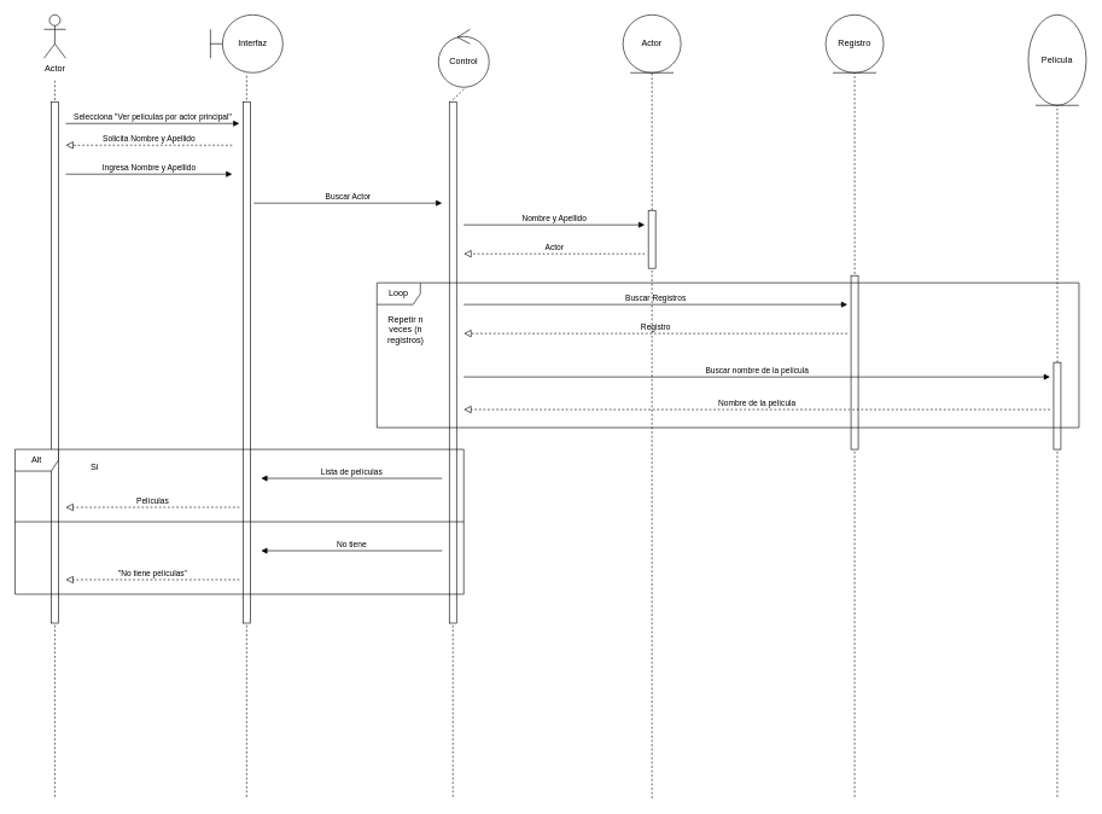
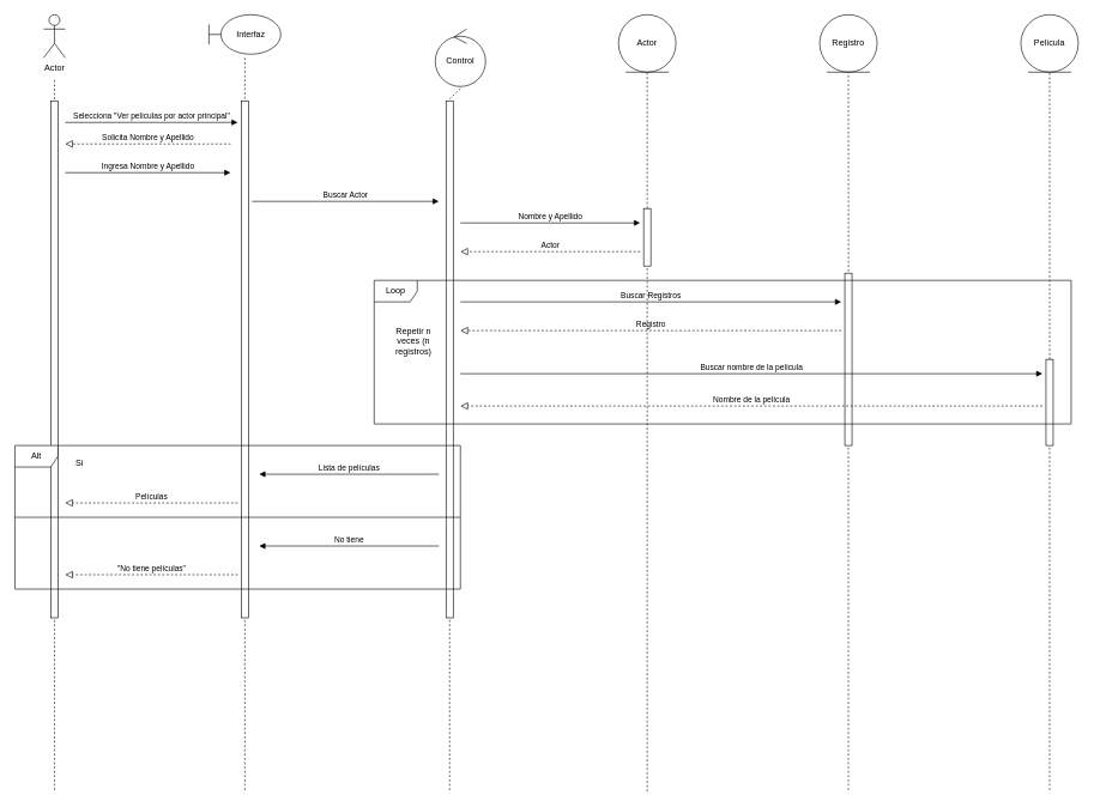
  <mxCell id="0" />
  <mxCell id="1" parent="0" />
  <mxCell id="2" value="Actor" style="shape=umlActor;verticalLabelPosition=bottom;verticalAlign=top;html=1;" parent="1" vertex="1"><mxGeometry x="60" y="20" width="30" height="60" as="geometry" /></mxCell>
- <mxCell id="3" value="Interfaz" style="shape=umlBoundary;whiteSpace=wrap;html=1;" parent="1" vertex="1"><mxGeometry x="290" y="20" width="100" height="80" as="geometry" /></mxCell>
+ <mxCell id="3" value="Interfaz" style="shape=umlBoundary;whiteSpace=wrap;html=1;" parent="1" vertex="1"><mxGeometry x="290" y="20" width="100" height="55" as="geometry" /></mxCell>
  <mxCell id="4" value="Control" style="ellipse;shape=umlControl;whiteSpace=wrap;html=1;" parent="1" vertex="1"><mxGeometry x="605" y="40" width="70" height="80" as="geometry" /></mxCell>
  <mxCell id="5" value="Actor" style="ellipse;shape=umlEntity;whiteSpace=wrap;html=1;" parent="1" vertex="1"><mxGeometry x="860" y="20" width="80" height="80" as="geometry" /></mxCell>
  <mxCell id="6" value="Registro" style="ellipse;shape=umlEntity;whiteSpace=wrap;html=1;" parent="1" vertex="1"><mxGeometry x="1140" y="20" width="80" height="80" as="geometry" /></mxCell>
- <mxCell id="7" value="Película" style="ellipse;shape=umlEntity;whiteSpace=wrap;html=1;" parent="1" vertex="1"><mxGeometry x="1420" y="20" width="80" height="125" as="geometry" /></mxCell>
+ <mxCell id="7" value="Película" style="ellipse;shape=umlEntity;whiteSpace=wrap;html=1;" parent="1" vertex="1"><mxGeometry x="1420" y="20" width="80" height="80" as="geometry" /></mxCell>
  <mxCell id="8" value="" style="html=1;points=[];perimeter=orthogonalPerimeter;" parent="1" vertex="1"><mxGeometry x="70" y="140" width="10" height="720" as="geometry" /></mxCell>
  <mxCell id="9" value="" style="html=1;points=[];perimeter=orthogonalPerimeter;" parent="1" vertex="1"><mxGeometry x="335" y="140" width="10" height="720" as="geometry" /></mxCell>
  <mxCell id="10" value="" style="html=1;points=[];perimeter=orthogonalPerimeter;" parent="1" vertex="1"><mxGeometry x="620" y="140" width="10" height="720" as="geometry" /></mxCell>
  <mxCell id="11" value="Selecciona &quot;Ver películas por actor principal&quot;" style="html=1;verticalAlign=bottom;endArrow=block;rounded=0;" parent="1" edge="1"><mxGeometry width="80" relative="1" as="geometry"><mxPoint x="90" y="170" as="sourcePoint" /><mxPoint x="330" y="170" as="targetPoint" /></mxGeometry></mxCell>
  <mxCell id="12" value="Ingresa Nombre y Apellido" style="html=1;verticalAlign=bottom;endArrow=block;rounded=0;" parent="1" edge="1"><mxGeometry width="80" relative="1" as="geometry"><mxPoint x="90" y="240" as="sourcePoint" /><mxPoint x="320" y="240" as="targetPoint" /></mxGeometry></mxCell>
  <mxCell id="13" value="Solicita Nombre y Apellido" style="html=1;verticalAlign=bottom;endArrow=block;dashed=1;endSize=8;rounded=0;endFill=0;" parent="1" edge="1"><mxGeometry relative="1" as="geometry"><mxPoint x="320" y="200" as="sourcePoint" /><mxPoint x="90" y="200" as="targetPoint" /></mxGeometry></mxCell>
  <mxCell id="14" value="Buscar Actor" style="html=1;verticalAlign=bottom;endArrow=block;rounded=0;" parent="1" edge="1"><mxGeometry width="80" relative="1" as="geometry"><mxPoint x="350" y="280" as="sourcePoint" /><mxPoint x="610" y="280" as="targetPoint" /></mxGeometry></mxCell>
  <mxCell id="15" value="" style="html=1;points=[];perimeter=orthogonalPerimeter;" parent="1" vertex="1"><mxGeometry x="895" y="290" width="10" height="80" as="geometry" /></mxCell>
  <mxCell id="16" value="Nombre y Apellido" style="html=1;verticalAlign=bottom;endArrow=block;rounded=0;" parent="1" edge="1"><mxGeometry width="80" relative="1" as="geometry"><mxPoint x="640" y="310" as="sourcePoint" /><mxPoint x="890" y="310" as="targetPoint" /></mxGeometry></mxCell>
  <mxCell id="17" value="Actor" style="html=1;verticalAlign=bottom;endArrow=block;dashed=1;endSize=8;rounded=0;endFill=0;" parent="1" edge="1"><mxGeometry relative="1" as="geometry"><mxPoint x="890" y="350" as="sourcePoint" /><mxPoint x="640" y="350" as="targetPoint" /></mxGeometry></mxCell>
  <mxCell id="18" value="" style="html=1;points=[];perimeter=orthogonalPerimeter;" parent="1" vertex="1"><mxGeometry x="1175" y="380" width="10" height="240" as="geometry" /></mxCell>
  <mxCell id="19" value="" style="html=1;points=[];perimeter=orthogonalPerimeter;" parent="1" vertex="1"><mxGeometry x="1455" y="500" width="10" height="120" as="geometry" /></mxCell>
  <mxCell id="20" value="Buscar Registros" style="html=1;verticalAlign=bottom;endArrow=block;rounded=0;" parent="1" edge="1"><mxGeometry width="80" relative="1" as="geometry"><mxPoint x="640" y="420" as="sourcePoint" /><mxPoint x="1170" y="420" as="targetPoint" /></mxGeometry></mxCell>
  <mxCell id="21" value="Registro" style="html=1;verticalAlign=bottom;endArrow=block;dashed=1;endSize=8;rounded=0;endFill=0;" parent="1" edge="1"><mxGeometry relative="1" as="geometry"><mxPoint x="1170" y="460" as="sourcePoint" /><mxPoint x="640" y="460" as="targetPoint" /></mxGeometry></mxCell>
  <mxCell id="22" value="Buscar nombre de la película" style="html=1;verticalAlign=bottom;endArrow=block;rounded=0;" parent="1" edge="1"><mxGeometry width="80" relative="1" as="geometry"><mxPoint x="640" y="520" as="sourcePoint" /><mxPoint x="1450" y="520" as="targetPoint" /></mxGeometry></mxCell>
  <mxCell id="23" value="Nombre de la película" style="html=1;verticalAlign=bottom;endArrow=block;dashed=1;endSize=8;rounded=0;endFill=0;" parent="1" edge="1"><mxGeometry relative="1" as="geometry"><mxPoint x="1450" y="565" as="sourcePoint" /><mxPoint x="640" y="565" as="targetPoint" /></mxGeometry></mxCell>
  <mxCell id="24" value="" style="endArrow=none;html=1;rounded=0;exitX=0.508;exitY=-0.004;exitDx=0;exitDy=0;exitPerimeter=0;entryX=0.5;entryY=1;entryDx=0;entryDy=0;dashed=1;" parent="1" source="15" target="5" edge="1"><mxGeometry width="50" height="50" relative="1" as="geometry"><mxPoint x="895" y="240" as="sourcePoint" /><mxPoint x="930" y="150" as="targetPoint" /></mxGeometry></mxCell>
  <mxCell id="25" value="" style="endArrow=none;html=1;rounded=0;entryX=0.5;entryY=1;entryDx=0;entryDy=0;exitX=0.514;exitY=-0.01;exitDx=0;exitDy=0;exitPerimeter=0;dashed=1;" parent="1" source="18" target="6" edge="1"><mxGeometry width="50" height="50" relative="1" as="geometry"><mxPoint x="1190" y="320" as="sourcePoint" /><mxPoint x="1240" y="270" as="targetPoint" /></mxGeometry></mxCell>
  <mxCell id="26" value="" style="endArrow=none;html=1;rounded=0;entryX=0.5;entryY=1;entryDx=0;entryDy=0;exitX=0.514;exitY=0.001;exitDx=0;exitDy=0;exitPerimeter=0;dashed=1;" parent="1" source="19" target="7" edge="1"><mxGeometry width="50" height="50" relative="1" as="geometry"><mxPoint x="1380" y="290" as="sourcePoint" /><mxPoint x="1430" y="240" as="targetPoint" /></mxGeometry></mxCell>
  <mxCell id="27" value="Loop" style="shape=umlFrame;whiteSpace=wrap;html=1;" parent="1" vertex="1"><mxGeometry x="520" y="390" width="970" height="200" as="geometry" /></mxCell>
- <mxCell id="28" value="Repetir n veces (n registros)" style="text;html=1;strokeColor=none;fillColor=none;align=center;verticalAlign=middle;whiteSpace=wrap;rounded=0;" parent="1" vertex="1"><mxGeometry x="530" y="440" width="60" height="30" as="geometry" /></mxCell>
+ <mxCell id="28" value="Repetir n veces (n registros)" style="text;html=1;strokeColor=none;fillColor=none;align=center;verticalAlign=middle;whiteSpace=wrap;rounded=0;" parent="1" vertex="1"><mxGeometry x="545" y="460" width="60" height="30" as="geometry" /></mxCell>
  <mxCell id="29" value="Películas" style="html=1;verticalAlign=bottom;endArrow=block;dashed=1;endSize=8;rounded=0;endFill=0;" parent="1" edge="1"><mxGeometry relative="1" as="geometry"><mxPoint x="330" y="700" as="sourcePoint" /><mxPoint x="90" y="700" as="targetPoint" /></mxGeometry></mxCell>
  <mxCell id="30" value="Lista de películas" style="html=1;verticalAlign=bottom;endArrow=block;rounded=0;" parent="1" edge="1"><mxGeometry width="80" relative="1" as="geometry"><mxPoint x="610" y="660" as="sourcePoint" /><mxPoint x="360" y="660" as="targetPoint" /></mxGeometry></mxCell>
  <mxCell id="31" value="No tiene" style="html=1;verticalAlign=bottom;endArrow=block;rounded=0;" parent="1" edge="1"><mxGeometry width="80" relative="1" as="geometry"><mxPoint x="610" y="760" as="sourcePoint" /><mxPoint x="360" y="760" as="targetPoint" /></mxGeometry></mxCell>
  <mxCell id="32" value="&quot;No tiene películas&quot;" style="html=1;verticalAlign=bottom;endArrow=block;dashed=1;endSize=8;rounded=0;endFill=0;" parent="1" edge="1"><mxGeometry relative="1" as="geometry"><mxPoint x="330" y="800" as="sourcePoint" /><mxPoint x="90" y="800" as="targetPoint" /></mxGeometry></mxCell>
  <mxCell id="33" value="Alt" style="shape=umlFrame;whiteSpace=wrap;html=1;" parent="1" vertex="1"><mxGeometry x="20" y="620" width="620" height="200" as="geometry" /></mxCell>
  <mxCell id="34" value="" style="line;strokeWidth=1;fillColor=none;align=left;verticalAlign=middle;spacingTop=-1;spacingLeft=3;spacingRight=3;rotatable=0;labelPosition=right;points=[];portConstraint=eastwest;" parent="1" vertex="1"><mxGeometry x="20" y="716" width="620" height="8" as="geometry" /></mxCell>
- <mxCell id="35" value="Si" style="text;html=1;strokeColor=none;fillColor=none;align=center;verticalAlign=middle;whiteSpace=wrap;rounded=0;" parent="1" vertex="1"><mxGeometry x="110" y="630" width="40" height="30" as="geometry" /></mxCell>
+ <mxCell id="35" value="Si" style="text;html=1;strokeColor=none;fillColor=none;align=center;verticalAlign=middle;whiteSpace=wrap;rounded=0;" parent="1" vertex="1"><mxGeometry x="90" y="630" width="40" height="30" as="geometry" /></mxCell>
  <mxCell id="36" value="" style="endArrow=none;dashed=1;html=1;rounded=0;entryX=0.5;entryY=1.001;entryDx=0;entryDy=0;entryPerimeter=0;" parent="1" target="8" edge="1"><mxGeometry width="50" height="50" relative="1" as="geometry"><mxPoint x="75" y="1100" as="sourcePoint" /><mxPoint x="100" y="900" as="targetPoint" /></mxGeometry></mxCell>
  <mxCell id="37" value="" style="endArrow=none;dashed=1;html=1;rounded=0;entryX=0.5;entryY=1;entryDx=0;entryDy=0;entryPerimeter=0;" parent="1" target="9" edge="1"><mxGeometry width="50" height="50" relative="1" as="geometry"><mxPoint x="340" y="1100" as="sourcePoint" /><mxPoint x="345" y="980" as="targetPoint" /></mxGeometry></mxCell>
  <mxCell id="38" value="" style="endArrow=none;dashed=1;html=1;rounded=0;entryX=0.5;entryY=1.001;entryDx=0;entryDy=0;entryPerimeter=0;" parent="1" target="10" edge="1"><mxGeometry width="50" height="50" relative="1" as="geometry"><mxPoint x="625" y="1100" as="sourcePoint" /><mxPoint x="580" y="960" as="targetPoint" /></mxGeometry></mxCell>
  <mxCell id="39" value="" style="endArrow=none;dashed=1;html=1;rounded=0;entryX=0.5;entryY=1;entryDx=0;entryDy=0;entryPerimeter=0;" parent="1" target="15" edge="1"><mxGeometry width="50" height="50" relative="1" as="geometry"><mxPoint x="900" y="1102" as="sourcePoint" /><mxPoint x="970" y="390" as="targetPoint" /></mxGeometry></mxCell>
  <mxCell id="40" value="" style="endArrow=none;dashed=1;html=1;rounded=0;entryX=0.5;entryY=1.004;entryDx=0;entryDy=0;entryPerimeter=0;" parent="1" target="18" edge="1"><mxGeometry width="50" height="50" relative="1" as="geometry"><mxPoint x="1180" y="1100" as="sourcePoint" /><mxPoint x="1320" y="710" as="targetPoint" /></mxGeometry></mxCell>
  <mxCell id="41" value="" style="endArrow=none;dashed=1;html=1;rounded=0;entryX=0.5;entryY=1;entryDx=0;entryDy=0;entryPerimeter=0;" parent="1" target="19" edge="1"><mxGeometry width="50" height="50" relative="1" as="geometry"><mxPoint x="1460" y="1100" as="sourcePoint" /><mxPoint x="1320" y="710" as="targetPoint" /></mxGeometry></mxCell>
  <mxCell id="42" value="" style="endArrow=none;dashed=1;html=1;rounded=0;exitX=0.5;exitY=-0.004;exitDx=0;exitDy=0;exitPerimeter=0;entryX=0.5;entryY=1.038;entryDx=0;entryDy=0;entryPerimeter=0;" edge="1" parent="1" source="9" target="3"><mxGeometry width="50" height="50" relative="1" as="geometry"><mxPoint x="430" y="140" as="sourcePoint" /><mxPoint x="480" y="90" as="targetPoint" /></mxGeometry></mxCell>
  <mxCell id="43" value="" style="endArrow=none;dashed=1;html=1;rounded=0;exitX=0.5;exitY=-0.004;exitDx=0;exitDy=0;exitPerimeter=0;entryX=0.514;entryY=1.025;entryDx=0;entryDy=0;entryPerimeter=0;" edge="1" parent="1" source="10" target="4"><mxGeometry width="50" height="50" relative="1" as="geometry"><mxPoint x="430" y="140" as="sourcePoint" /><mxPoint x="650" y="120" as="targetPoint" /></mxGeometry></mxCell>
  <mxCell id="44" value="" style="endArrow=none;dashed=1;html=1;rounded=0;exitX=0.5;exitY=-0.003;exitDx=0;exitDy=0;exitPerimeter=0;" edge="1" parent="1" source="8"><mxGeometry width="50" height="50" relative="1" as="geometry"><mxPoint x="320" y="140" as="sourcePoint" /><mxPoint x="75" y="110" as="targetPoint" /></mxGeometry></mxCell>
